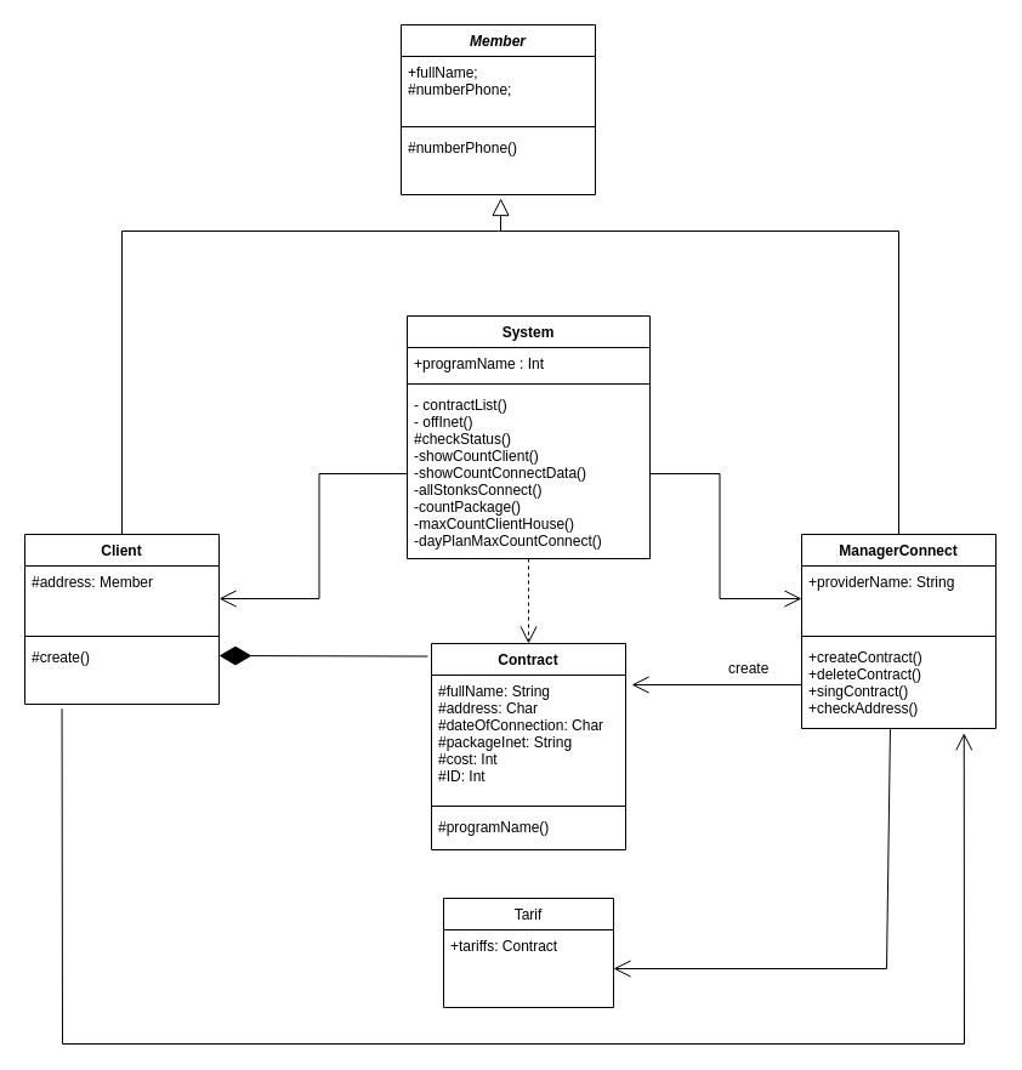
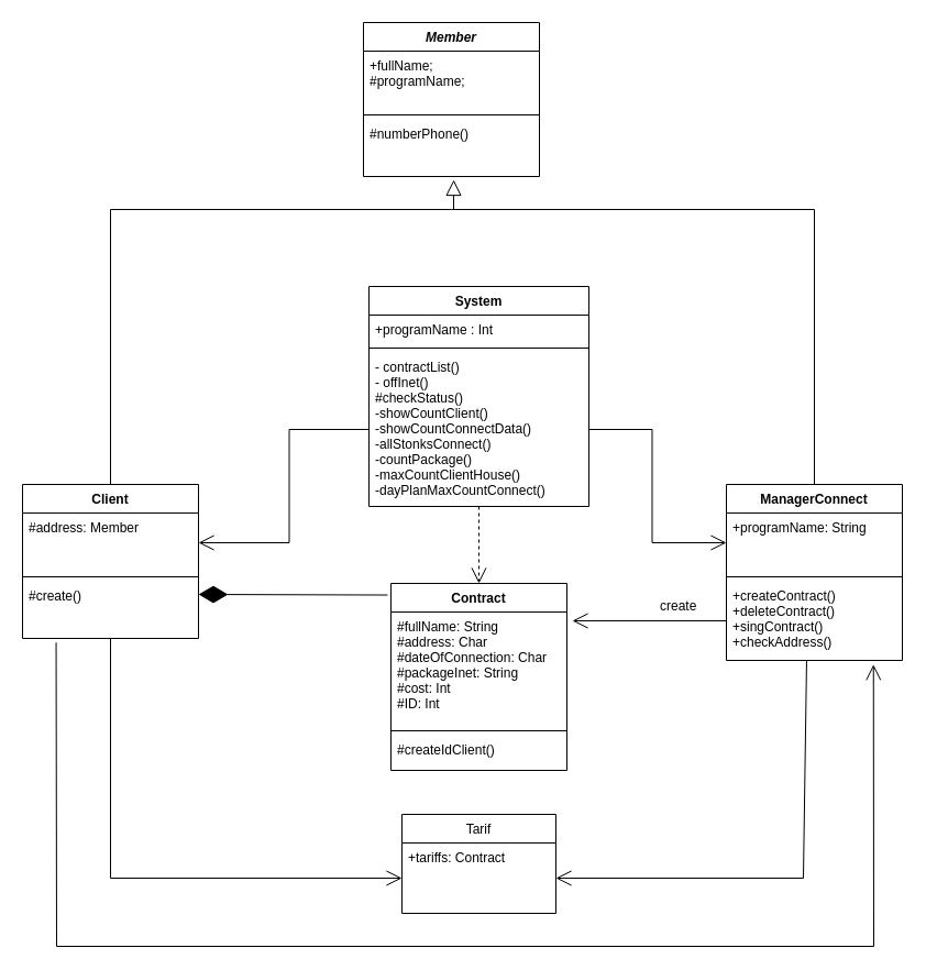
  <mxCell id="0" />
  <mxCell id="1" parent="0" />
  <mxCell id="2" value="Contract" style="swimlane;fontStyle=1;align=center;verticalAlign=top;childLayout=stackLayout;horizontal=1;startSize=26;horizontalStack=0;resizeParent=1;resizeParentMax=0;resizeLast=0;collapsible=1;marginBottom=0;" parent="1" vertex="1"><mxGeometry x="355" y="530" width="160" height="170" as="geometry" /></mxCell>
  <mxCell id="3" value="#fullName: String&#10;#address: Char&#10;#dateOfConnection: Char&#10;#packageInet: String&#10;#cost: Int&#10;#ID: Int" style="text;strokeColor=none;fillColor=none;align=left;verticalAlign=top;spacingLeft=4;spacingRight=4;overflow=hidden;rotatable=0;points=[[0,0.5],[1,0.5]];portConstraint=eastwest;" parent="2" vertex="1"><mxGeometry y="26" width="160" height="104" as="geometry" /></mxCell>
  <mxCell id="4" value="" style="line;strokeWidth=1;fillColor=none;align=left;verticalAlign=middle;spacingTop=-1;spacingLeft=3;spacingRight=3;rotatable=0;labelPosition=right;points=[];portConstraint=eastwest;" parent="2" vertex="1"><mxGeometry y="130" width="160" height="8" as="geometry" /></mxCell>
- <mxCell id="5" value="#programName()" style="text;strokeColor=none;fillColor=none;align=left;verticalAlign=top;spacingLeft=4;spacingRight=4;overflow=hidden;rotatable=0;points=[[0,0.5],[1,0.5]];portConstraint=eastwest;" parent="2" vertex="1"><mxGeometry y="138" width="160" height="32" as="geometry" /></mxCell>
+ <mxCell id="5" value="#createIdClient()" style="text;strokeColor=none;fillColor=none;align=left;verticalAlign=top;spacingLeft=4;spacingRight=4;overflow=hidden;rotatable=0;points=[[0,0.5],[1,0.5]];portConstraint=eastwest;" parent="2" vertex="1"><mxGeometry y="138" width="160" height="32" as="geometry" /></mxCell>
  <mxCell id="6" style="edgeStyle=orthogonalEdgeStyle;rounded=0;orthogonalLoop=1;jettySize=auto;html=1;exitX=0.5;exitY=0;exitDx=0;exitDy=0;startArrow=none;startFill=0;endArrow=none;endFill=0;strokeWidth=1;" parent="1" source="8" edge="1"><mxGeometry relative="1" as="geometry"><mxPoint x="410" y="190" as="targetPoint" /><Array as="points"><mxPoint x="100" y="190" /></Array></mxGeometry></mxCell>
+ <mxCell id="7" style="edgeStyle=orthogonalEdgeStyle;rounded=0;orthogonalLoop=1;jettySize=auto;html=1;entryX=0;entryY=0.5;entryDx=0;entryDy=0;endArrow=open;endFill=0;endSize=12;" parent="1" source="8" target="33" edge="1"><mxGeometry relative="1" as="geometry" /></mxCell>
  <mxCell id="8" value="Client" style="swimlane;fontStyle=1;align=center;verticalAlign=top;childLayout=stackLayout;horizontal=1;startSize=26;horizontalStack=0;resizeParent=1;resizeParentMax=0;resizeLast=0;collapsible=1;marginBottom=0;" parent="1" vertex="1"><mxGeometry x="20" y="440" width="160" height="140" as="geometry" /></mxCell>
  <mxCell id="9" value="#address: Member" style="text;strokeColor=none;fillColor=none;align=left;verticalAlign=top;spacingLeft=4;spacingRight=4;overflow=hidden;rotatable=0;points=[[0,0.5],[1,0.5]];portConstraint=eastwest;" parent="8" vertex="1"><mxGeometry y="26" width="160" height="54" as="geometry" /></mxCell>
  <mxCell id="10" value="" style="line;strokeWidth=1;fillColor=none;align=left;verticalAlign=middle;spacingTop=-1;spacingLeft=3;spacingRight=3;rotatable=0;labelPosition=right;points=[];portConstraint=eastwest;" parent="8" vertex="1"><mxGeometry y="80" width="160" height="8" as="geometry" /></mxCell>
  <mxCell id="11" value="#create()" style="text;strokeColor=none;fillColor=none;align=left;verticalAlign=top;spacingLeft=4;spacingRight=4;overflow=hidden;rotatable=0;points=[[0,0.5],[1,0.5]];portConstraint=eastwest;" parent="8" vertex="1"><mxGeometry y="88" width="160" height="52" as="geometry" /></mxCell>
  <mxCell id="12" style="edgeStyle=orthogonalEdgeStyle;rounded=0;orthogonalLoop=1;jettySize=auto;html=1;startArrow=none;startFill=0;endArrow=none;endFill=0;strokeWidth=1;" parent="1" source="13" edge="1"><mxGeometry relative="1" as="geometry"><mxPoint x="410" y="190" as="targetPoint" /><Array as="points"><mxPoint x="740" y="190" /></Array></mxGeometry></mxCell>
  <mxCell id="13" value="ManagerConnect" style="swimlane;fontStyle=1;align=center;verticalAlign=top;childLayout=stackLayout;horizontal=1;startSize=26;horizontalStack=0;resizeParent=1;resizeParentMax=0;resizeLast=0;collapsible=1;marginBottom=0;" parent="1" vertex="1"><mxGeometry x="660" y="440" width="160" height="160" as="geometry" /></mxCell>
- <mxCell id="14" value="+providerName: String" style="text;strokeColor=none;fillColor=none;align=left;verticalAlign=top;spacingLeft=4;spacingRight=4;overflow=hidden;rotatable=0;points=[[0,0.5],[1,0.5]];portConstraint=eastwest;" parent="13" vertex="1"><mxGeometry y="26" width="160" height="54" as="geometry" /></mxCell>
+ <mxCell id="14" value="+programName: String" style="text;strokeColor=none;fillColor=none;align=left;verticalAlign=top;spacingLeft=4;spacingRight=4;overflow=hidden;rotatable=0;points=[[0,0.5],[1,0.5]];portConstraint=eastwest;" parent="13" vertex="1"><mxGeometry y="26" width="160" height="54" as="geometry" /></mxCell>
  <mxCell id="15" value="" style="line;strokeWidth=1;fillColor=none;align=left;verticalAlign=middle;spacingTop=-1;spacingLeft=3;spacingRight=3;rotatable=0;labelPosition=right;points=[];portConstraint=eastwest;" parent="13" vertex="1"><mxGeometry y="80" width="160" height="8" as="geometry" /></mxCell>
  <mxCell id="16" value="+createContract()&#10;+deleteContract()&#10;+singContract()&#10;+checkAddress()" style="text;strokeColor=none;fillColor=none;align=left;verticalAlign=top;spacingLeft=4;spacingRight=4;overflow=hidden;rotatable=0;points=[[0,0.5],[1,0.5]];portConstraint=eastwest;" parent="13" vertex="1"><mxGeometry y="88" width="160" height="72" as="geometry" /></mxCell>
  <mxCell id="17" value="&lt;br&gt;create" style="text;html=1;strokeColor=none;fillColor=none;spacing=5;spacingTop=-20;whiteSpace=wrap;overflow=hidden;rounded=0;" parent="1" vertex="1"><mxGeometry x="595" y="540" width="50" height="20" as="geometry" /></mxCell>
  <mxCell id="18" value="Member" style="swimlane;fontStyle=3;align=center;verticalAlign=top;childLayout=stackLayout;horizontal=1;startSize=26;horizontalStack=0;resizeParent=1;resizeParentMax=0;resizeLast=0;collapsible=1;marginBottom=0;" parent="1" vertex="1"><mxGeometry x="330" y="20" width="160" height="140" as="geometry" /></mxCell>
- <mxCell id="19" value="+fullName;&#10;#numberPhone;" style="text;strokeColor=none;fillColor=none;align=left;verticalAlign=top;spacingLeft=4;spacingRight=4;overflow=hidden;rotatable=0;points=[[0,0.5],[1,0.5]];portConstraint=eastwest;" parent="18" vertex="1"><mxGeometry y="26" width="160" height="54" as="geometry" /></mxCell>
+ <mxCell id="19" value="+fullName;&#10;#programName;" style="text;strokeColor=none;fillColor=none;align=left;verticalAlign=top;spacingLeft=4;spacingRight=4;overflow=hidden;rotatable=0;points=[[0,0.5],[1,0.5]];portConstraint=eastwest;" parent="18" vertex="1"><mxGeometry y="26" width="160" height="54" as="geometry" /></mxCell>
  <mxCell id="20" value="" style="line;strokeWidth=1;fillColor=none;align=left;verticalAlign=middle;spacingTop=-1;spacingLeft=3;spacingRight=3;rotatable=0;labelPosition=right;points=[];portConstraint=eastwest;" parent="18" vertex="1"><mxGeometry y="80" width="160" height="8" as="geometry" /></mxCell>
  <mxCell id="21" value="#numberPhone()" style="text;strokeColor=none;fillColor=none;align=left;verticalAlign=top;spacingLeft=4;spacingRight=4;overflow=hidden;rotatable=0;points=[[0,0.5],[1,0.5]];portConstraint=eastwest;" parent="18" vertex="1"><mxGeometry y="88" width="160" height="52" as="geometry" /></mxCell>
  <mxCell id="22" style="edgeStyle=orthogonalEdgeStyle;rounded=0;orthogonalLoop=1;jettySize=auto;html=1;entryX=0.5;entryY=0;entryDx=0;entryDy=0;startArrow=none;startFill=0;endArrow=open;endFill=0;endSize=12;strokeWidth=1;dashed=1;" parent="1" source="23" target="2" edge="1"><mxGeometry relative="1" as="geometry" /></mxCell>
  <mxCell id="23" value="System" style="swimlane;fontStyle=1;align=center;verticalAlign=top;childLayout=stackLayout;horizontal=1;startSize=26;horizontalStack=0;resizeParent=1;resizeParentMax=0;resizeLast=0;collapsible=1;marginBottom=0;" parent="1" vertex="1"><mxGeometry x="335" y="260" width="200" height="200" as="geometry" /></mxCell>
  <mxCell id="24" value="+programName : Int" style="text;strokeColor=none;fillColor=none;align=left;verticalAlign=top;spacingLeft=4;spacingRight=4;overflow=hidden;rotatable=0;points=[[0,0.5],[1,0.5]];portConstraint=eastwest;" parent="23" vertex="1"><mxGeometry y="26" width="200" height="26" as="geometry" /></mxCell>
  <mxCell id="25" value="" style="line;strokeWidth=1;fillColor=none;align=left;verticalAlign=middle;spacingTop=-1;spacingLeft=3;spacingRight=3;rotatable=0;labelPosition=right;points=[];portConstraint=eastwest;" parent="23" vertex="1"><mxGeometry y="52" width="200" height="8" as="geometry" /></mxCell>
  <mxCell id="26" value="- contractList()&#10;- offInet()&#10;#checkStatus()&#10;-showCountClient()&#10;-showCountConnectData()&#10;-allStonksConnect()&#10;-countPackage()&#10;-maxCountClientHouse()&#10;-dayPlanMaxCountConnect()" style="text;strokeColor=none;fillColor=none;align=left;verticalAlign=top;spacingLeft=4;spacingRight=4;overflow=hidden;rotatable=0;points=[[0,0.5],[1,0.5]];portConstraint=eastwest;" parent="23" vertex="1"><mxGeometry y="60" width="200" height="140" as="geometry" /></mxCell>
  <mxCell id="27" value="" style="endArrow=open;endFill=1;endSize=12;html=1;rounded=0;exitX=0;exitY=0.5;exitDx=0;exitDy=0;" parent="1" source="16" edge="1"><mxGeometry width="160" relative="1" as="geometry"><mxPoint x="650" y="710" as="sourcePoint" /><mxPoint x="520" y="564" as="targetPoint" /></mxGeometry></mxCell>
  <mxCell id="28" style="edgeStyle=orthogonalEdgeStyle;rounded=0;orthogonalLoop=1;jettySize=auto;html=1;entryX=1;entryY=0.5;entryDx=0;entryDy=0;startArrow=none;startFill=0;endArrow=open;endFill=0;strokeWidth=1;endSize=12;" parent="1" source="26" target="9" edge="1"><mxGeometry relative="1" as="geometry" /></mxCell>
  <mxCell id="29" style="edgeStyle=orthogonalEdgeStyle;rounded=0;orthogonalLoop=1;jettySize=auto;html=1;exitX=1;exitY=0.5;exitDx=0;exitDy=0;startArrow=none;startFill=0;endArrow=open;endFill=0;strokeWidth=1;endSize=12;" parent="1" source="26" target="14" edge="1"><mxGeometry relative="1" as="geometry" /></mxCell>
  <mxCell id="30" value="" style="endArrow=block;endFill=0;endSize=12;html=1;rounded=0;entryX=0.513;entryY=1.058;entryDx=0;entryDy=0;entryPerimeter=0;" parent="1" target="21" edge="1"><mxGeometry width="160" relative="1" as="geometry"><mxPoint x="412" y="190" as="sourcePoint" /><mxPoint x="330" y="300" as="targetPoint" /></mxGeometry></mxCell>
  <mxCell id="31" value="" style="endArrow=diamondThin;endFill=1;endSize=24;html=1;rounded=0;exitX=-0.019;exitY=0.062;exitDx=0;exitDy=0;exitPerimeter=0;" parent="1" source="2" edge="1"><mxGeometry width="160" relative="1" as="geometry"><mxPoint x="210" y="630" as="sourcePoint" /><mxPoint x="180" y="540" as="targetPoint" /></mxGeometry></mxCell>
  <mxCell id="32" value="Tarif" style="swimlane;fontStyle=0;childLayout=stackLayout;horizontal=1;startSize=26;fillColor=none;horizontalStack=0;resizeParent=1;resizeParentMax=0;resizeLast=0;collapsible=1;marginBottom=0;" parent="1" vertex="1"><mxGeometry x="365" y="740" width="140" height="90" as="geometry" /></mxCell>
  <mxCell id="33" value="+tariffs: Contract" style="text;strokeColor=none;fillColor=none;align=left;verticalAlign=top;spacingLeft=4;spacingRight=4;overflow=hidden;rotatable=0;points=[[0,0.5],[1,0.5]];portConstraint=eastwest;" parent="32" vertex="1"><mxGeometry y="26" width="140" height="64" as="geometry" /></mxCell>
  <mxCell id="34" value="" style="endArrow=open;endFill=1;endSize=12;html=1;rounded=0;exitX=0.191;exitY=1.073;exitDx=0;exitDy=0;exitPerimeter=0;entryX=0.836;entryY=1.053;entryDx=0;entryDy=0;entryPerimeter=0;" parent="1" source="11" target="16" edge="1"><mxGeometry width="160" relative="1" as="geometry"><mxPoint x="150" y="660" as="sourcePoint" /><mxPoint x="310" y="660" as="targetPoint" /><Array as="points"><mxPoint x="51" y="860" /><mxPoint x="794" y="860" /></Array></mxGeometry></mxCell>
  <mxCell id="35" value="" style="endArrow=open;endFill=1;endSize=12;html=1;rounded=0;exitX=0.456;exitY=1.008;exitDx=0;exitDy=0;exitPerimeter=0;entryX=1;entryY=0.5;entryDx=0;entryDy=0;" parent="1" source="16" target="33" edge="1"><mxGeometry width="160" relative="1" as="geometry"><mxPoint x="490" y="910" as="sourcePoint" /><mxPoint x="675" y="779" as="targetPoint" /><Array as="points"><mxPoint x="730" y="798" /></Array></mxGeometry></mxCell>
